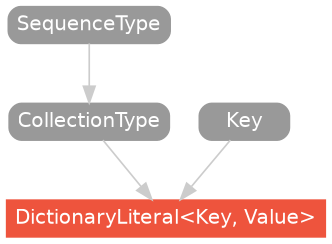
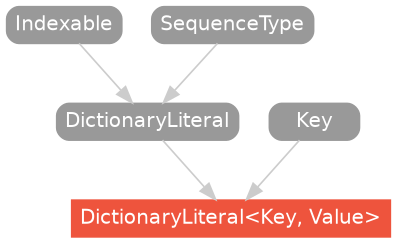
  strict digraph {
    node [color="#999999" fillcolor="#999999" fontcolor=white fontname=Helvetica fontsize=12 margin="0.07,0.05" shape=box style="filled,rounded"]
    edge [color="#cccccc"]
    "DictionaryLiteral<Key, Value>" [color="#ee543d" fillcolor="#ee543d" height=0.3 style=filled]
-   CollectionType [height=0.3]
+   CollectionType [height=0.3 label=DictionaryLiteral]
    n3 [height=0.3 label=Key]
+   Indexable [height=0.3]
    SequenceType [height=0.3]
    subgraph sub_1 {
      rank=max
      "DictionaryLiteral<Key, Value>"
    }
    CollectionType -> "DictionaryLiteral<Key, Value>"
    n3 -> "DictionaryLiteral<Key, Value>"
+   Indexable -> CollectionType
    SequenceType -> CollectionType
  }
